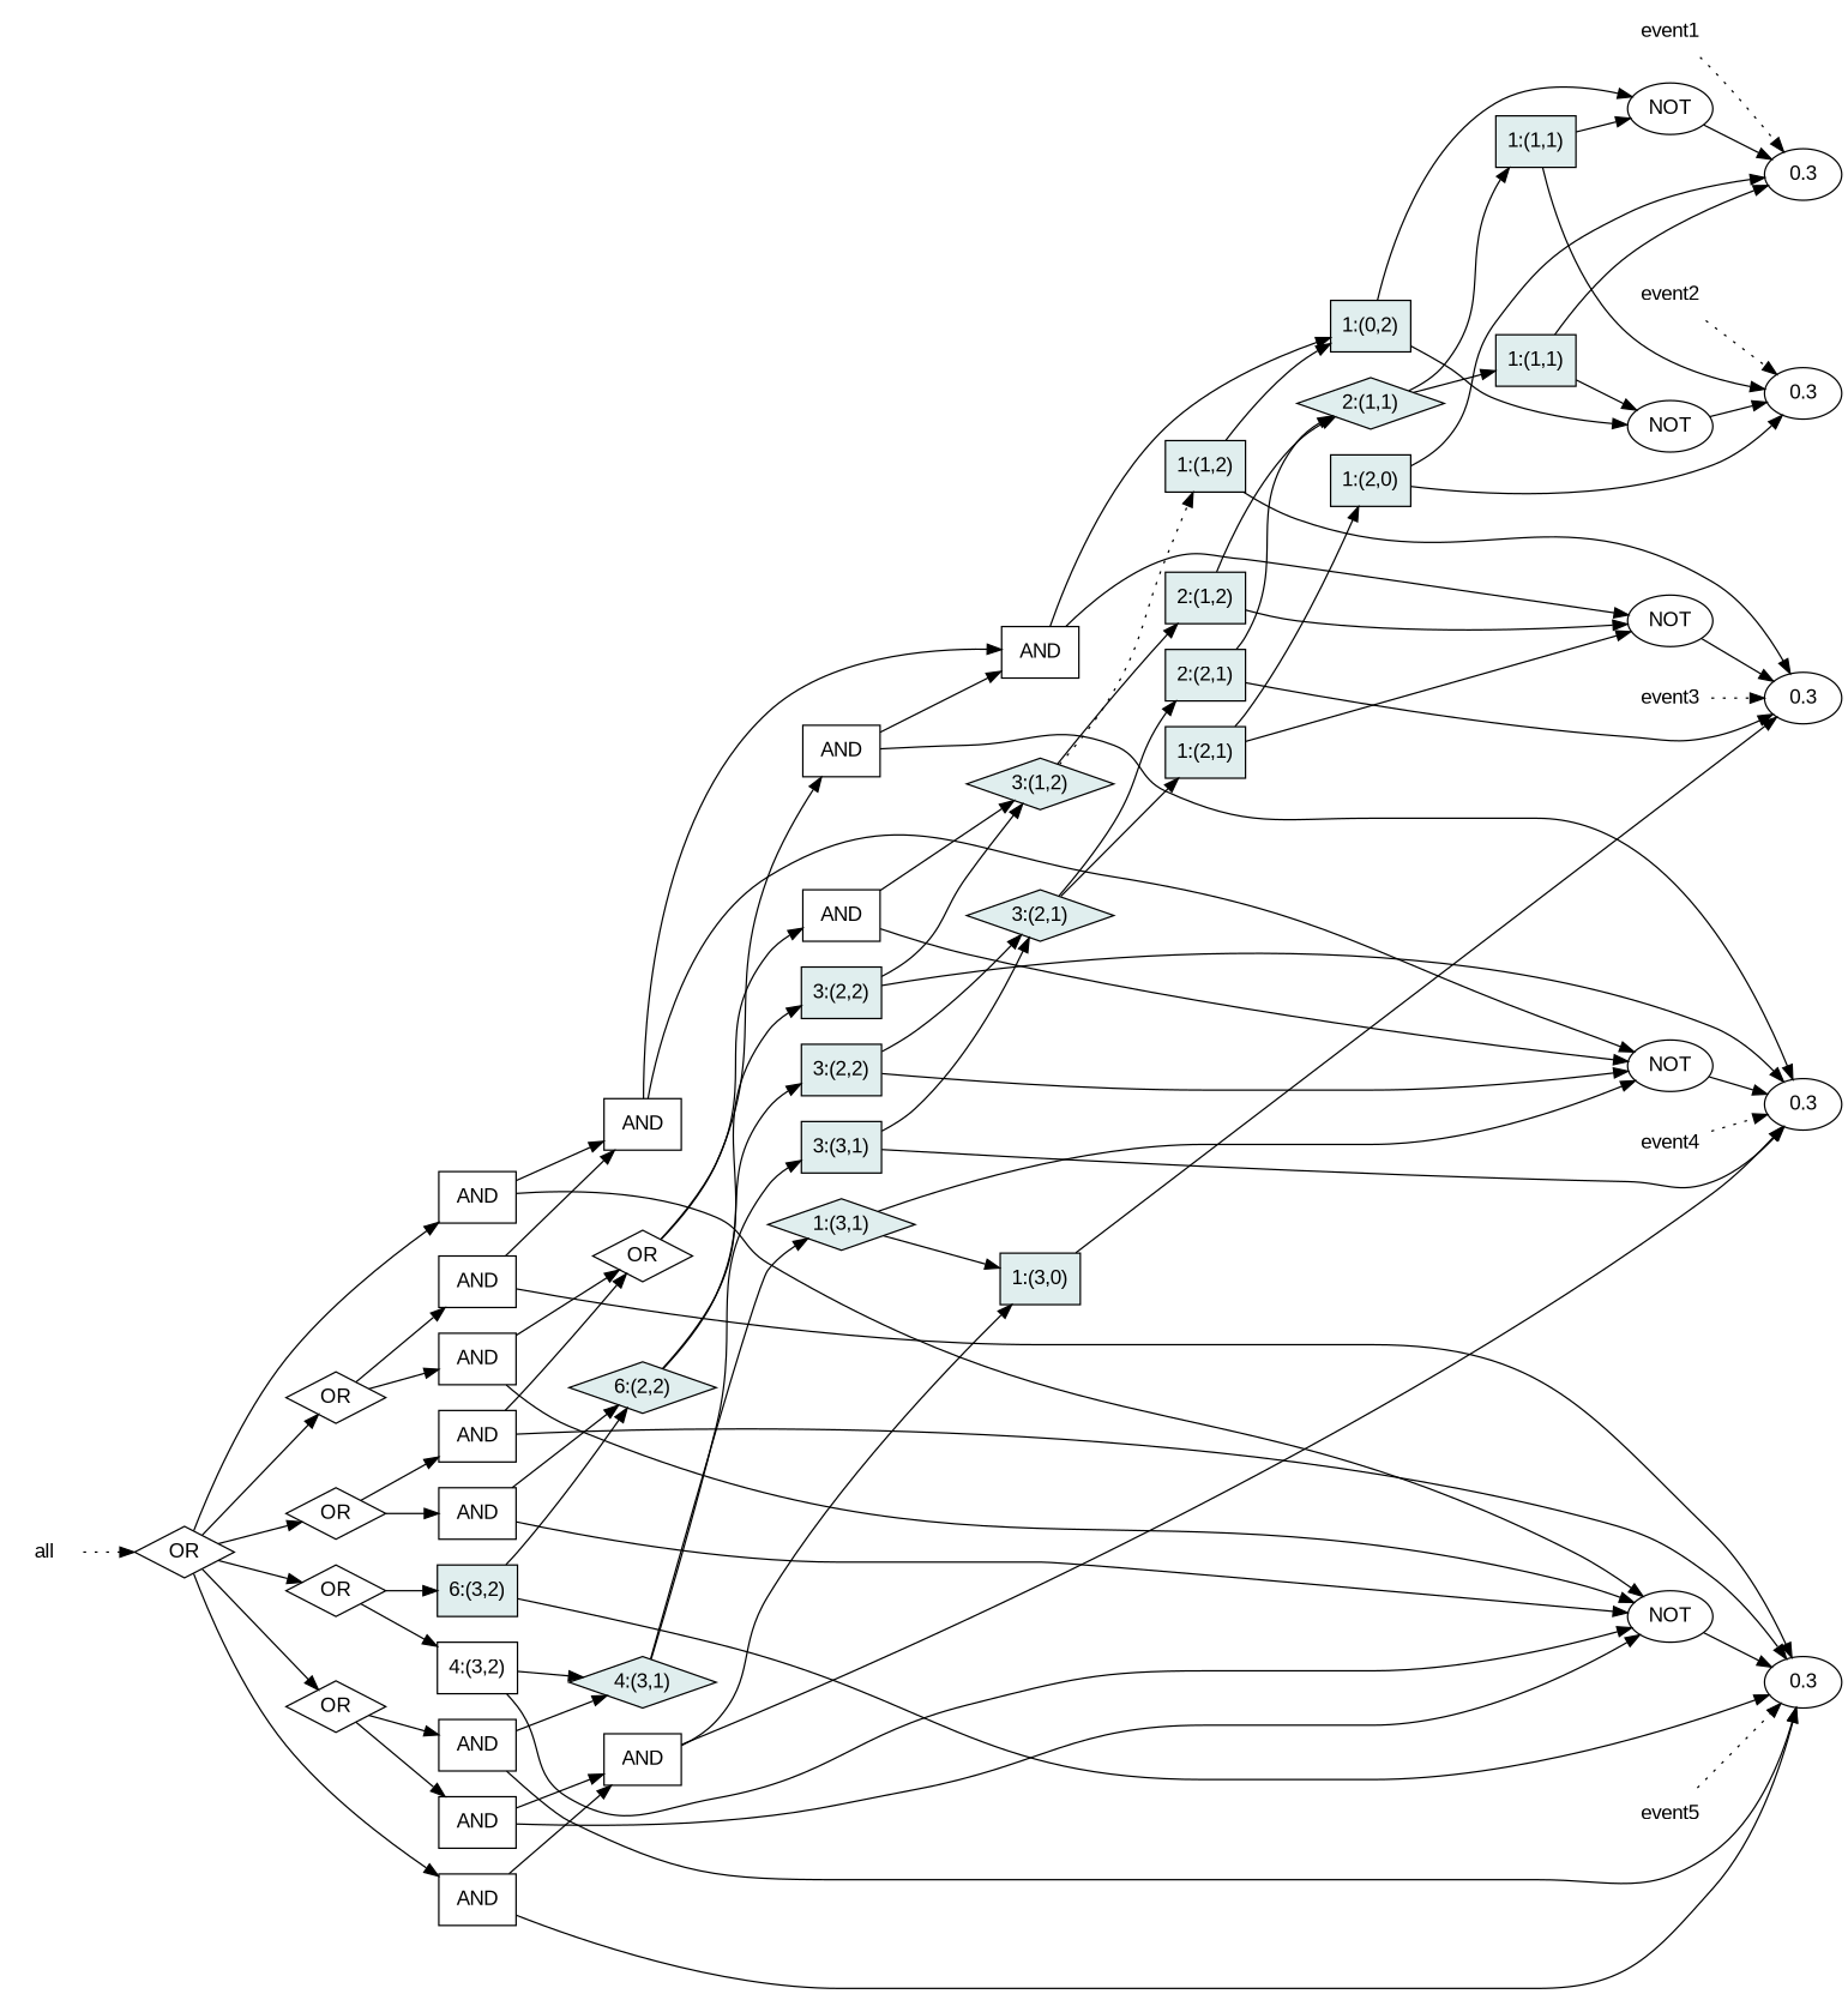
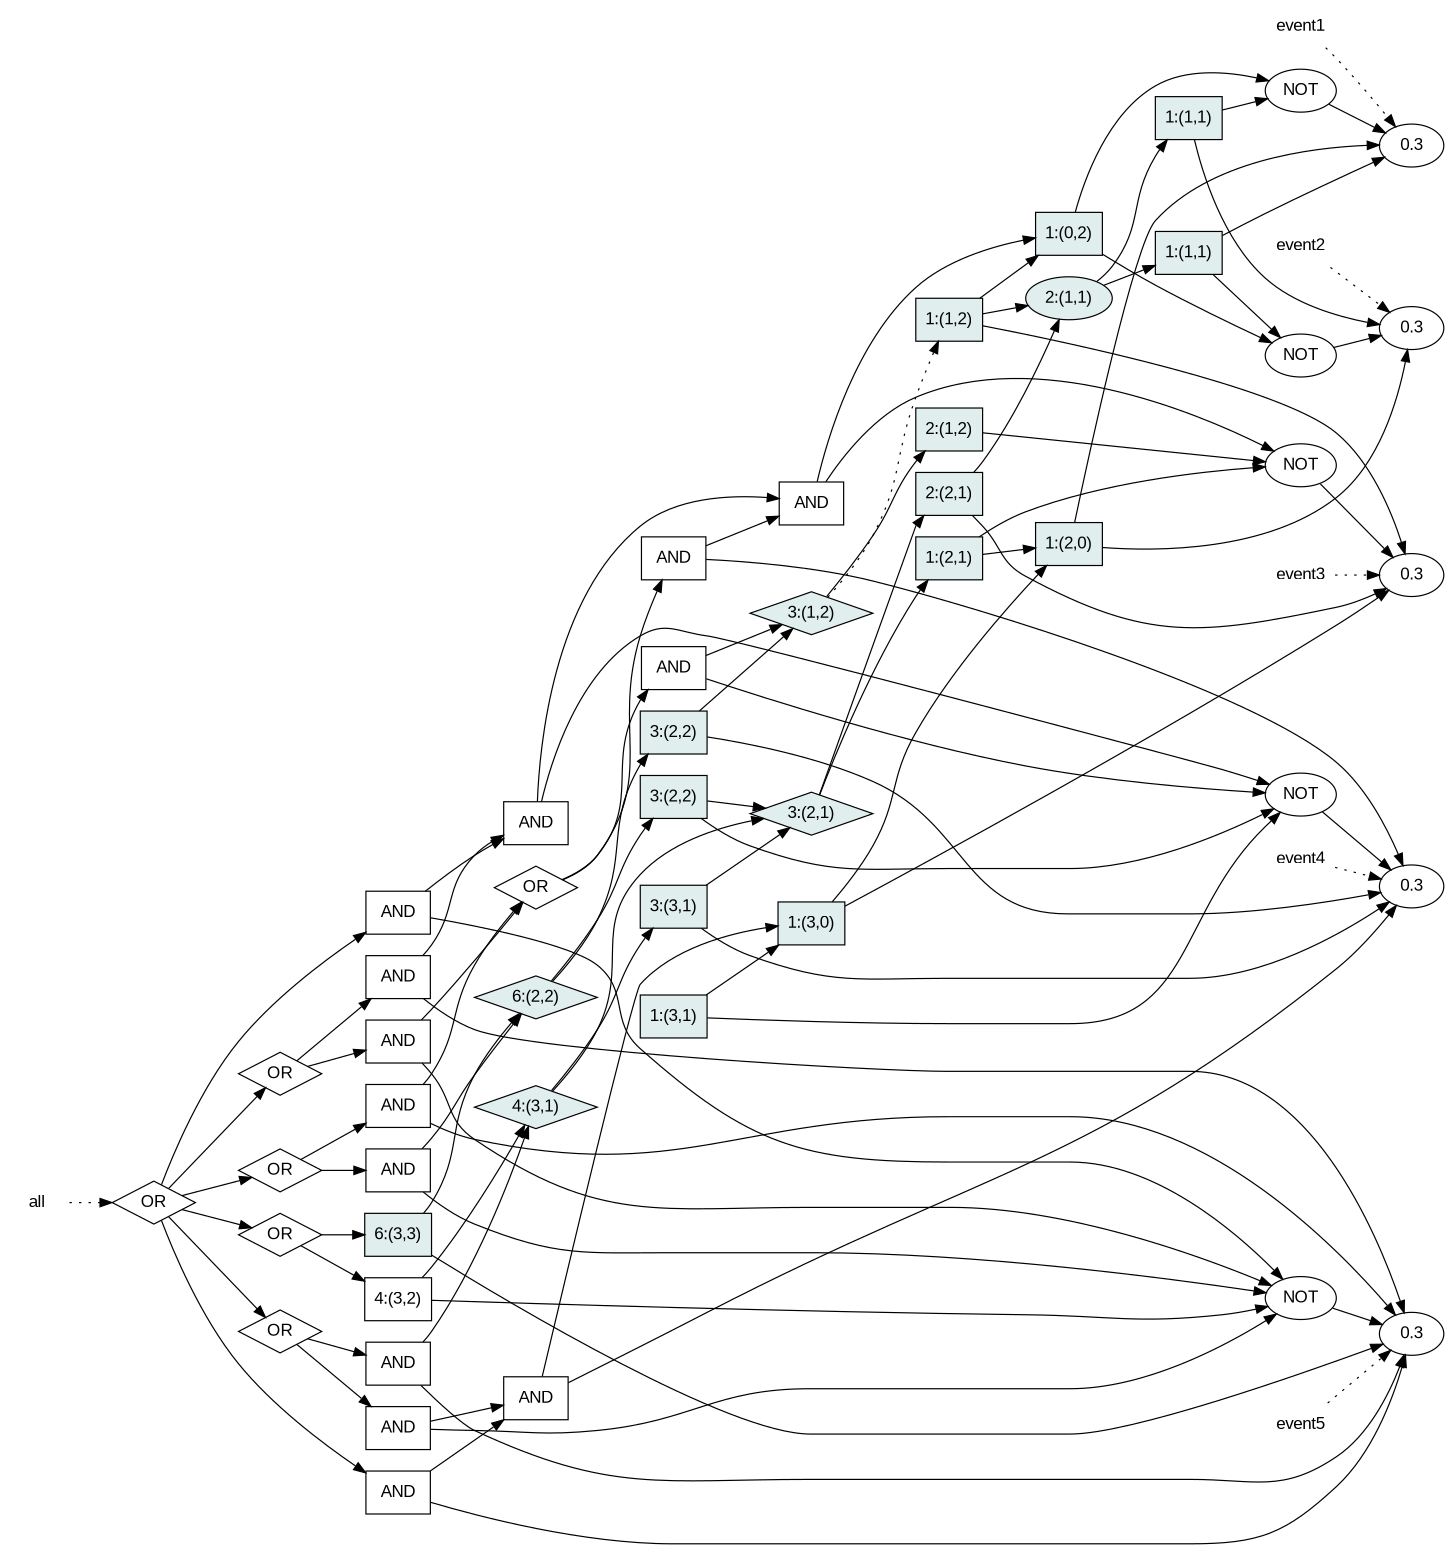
  digraph {
    fontname="Liberation Sans"
    rankdir=LR
    node [fillcolor=white fontname="Liberation Sans" shape=box style=filled]
    edge [fontname="Liberation Sans"]
    n1 [label=0.3 shape=ellipse]
    n2 [label=0.3 shape=ellipse]
    n3 [label=0.3 shape=ellipse]
    n4 [label=0.3 shape=ellipse]
    n5 [label=0.3 shape=ellipse]
    n6 [label=NOT fillcolor="" shape="" style=""]
    n7 [label=NOT fillcolor="" shape="" style=""]
    n8 [label=NOT fillcolor="" shape="" style=""]
    n9 [label=NOT fillcolor="" shape="" style=""]
    n10 [label=NOT fillcolor="" shape="" style=""]
    n11 [label=OR shape=diamond]
    n12 [label=OR shape=diamond]
    n13 [label=OR shape=diamond]
    n14 [label=OR shape=diamond]
    n15 [label=AND]
    n16 [label=AND]
    n17 [label=AND]
    n18 [label=AND]
    n19 [label=AND]
-   n20 [fillcolor=azure2 label="6:(3,2)"]
+   n20 [fillcolor=azure2 label="6:(3,3)"]
    n21 [label="4:(3,2)"]
    n22 [label=AND]
    n23 [label=AND]
    n24 [label=AND]
    n25 [label=AND]
    n26 [label=OR shape=diamond]
    n27 [fillcolor=azure2 label="6:(2,2)" shape=diamond]
    n28 [fillcolor=azure2 label="4:(3,1)" shape=diamond]
    n29 [label=AND]
    n30 [label=AND]
    n31 [label=AND]
    n32 [fillcolor=azure2 label="3:(2,2)"]
    n33 [fillcolor=azure2 label="3:(2,2)"]
    n34 [fillcolor=azure2 label="3:(3,1)"]
-   n35 [fillcolor=azure2 label="1:(3,1)" shape=diamond]
+   n35 [fillcolor=azure2 label="1:(3,1)"]
    n36 [label=AND]
    n37 [fillcolor=azure2 label="3:(1,2)" shape=diamond]
    n38 [fillcolor=azure2 label="3:(2,1)" shape=diamond]
    n39 [fillcolor=azure2 label="1:(3,0)"]
    n40 [fillcolor=azure2 label="1:(1,2)"]
    n41 [fillcolor=azure2 label="2:(1,2)"]
    n42 [fillcolor=azure2 label="2:(2,1)"]
    n43 [fillcolor=azure2 label="1:(2,1)"]
    n44 [fillcolor=azure2 label="1:(0,2)"]
-   n45 [fillcolor=azure2 label="2:(1,1)" shape=diamond]
+   n45 [fillcolor=azure2 label="2:(1,1)" shape=ellipse]
    n46 [fillcolor=azure2 label="1:(2,0)"]
    n47 [fillcolor=azure2 label="1:(1,1)"]
    n48 [fillcolor=azure2 label="1:(1,1)"]
    n49 [label=OR shape=diamond]
    n50 [label=event1 shape=plaintext fillcolor="" style=""]
    n51 [label=event3 shape=plaintext fillcolor="" style=""]
    n52 [label=event5 shape=plaintext fillcolor="" style=""]
    n53 [label=event4 shape=plaintext fillcolor="" style=""]
    n54 [label=all shape=plaintext fillcolor="" style=""]
    n55 [label=event2 shape=plaintext fillcolor="" style=""]
    subgraph sub_1 {
      rank=same
      n1
      n2
      n3
      n4
      n5
    }
    subgraph sub_2 {
      rank=same
      n6
      n7
      n8
      n9
      n10
    }
    subgraph sub_3 {
      rank=same
      n11
      n12
      n13
      n14
    }
    subgraph sub_4 {
      rank=same
      n15
      n16
      n17
      n18
      n19
      n20
      n21
      n22
      n23
      n24
    }
    subgraph sub_5 {
      rank=same
      n25
      n26
      n27
      n28
      n29
    }
    subgraph sub_6 {
      rank=same
      n30
      n31
      n32
      n33
      n34
      n35
    }
    subgraph sub_7 {
      rank=same
      n36
      n37
      n38
      n39
    }
    subgraph sub_8 {
      rank=same
      n40
      n41
      n42
      n43
    }
    subgraph sub_9 {
      rank=same
      n44
      n45
      n46
    }
    n1 -> n2 [style=invis]
    n2 -> n3 [style=invis]
    n3 -> n4 [style=invis]
    n4 -> n5 [style=invis]
    n6 -> n1
    n6 -> n7 [style=invis]
    n7 -> n2
    n7 -> n8 [style=invis]
    n8 -> n3
    n8 -> n9 [style=invis]
    n9 -> n4
    n9 -> n10 [style=invis]
    n10 -> n5
    n11 -> n12 [style=invis]
    n11 -> n16
    n11 -> n17
    n12 -> n13 [style=invis]
    n12 -> n18
    n12 -> n19
    n13 -> n14 [style=invis]
    n13 -> n20
    n13 -> n21
    n14 -> n22
    n14 -> n23
    n15 -> n10
    n15 -> n16 [style=invis]
    n15 -> n25
    n16 -> n5
    n16 -> n17 [style=invis]
    n16 -> n25
    n17 -> n10
    n17 -> n18 [style=invis]
    n17 -> n26
    n18 -> n5
    n18 -> n19 [style=invis]
    n18 -> n26
    n19 -> n10
    n19 -> n20 [style=invis]
    n19 -> n27
    n20 -> n5
    n20 -> n21 [style=invis]
    n20 -> n27
    n21 -> n10
    n21 -> n22 [style=invis]
    n21 -> n28
    n22 -> n5
    n22 -> n23 [style=invis]
    n22 -> n28
    n23 -> n10
    n23 -> n24 [style=invis]
    n23 -> n29
    n24 -> n5
    n24 -> n29
    n25 -> n9
    n25 -> n26 [style=invis]
    n25 -> n36
    n26 -> n27 [style=invis]
    n26 -> n30
    n26 -> n31
    n27 -> n28 [style=invis]
    n27 -> n32
    n27 -> n33
    n28 -> n29 [style=invis]
    n28 -> n34
-   n28 -> n35
+   n28 -> n38
    n29 -> n4
    n29 -> n39
    n30 -> n4
    n30 -> n31 [style=invis]
    n30 -> n36
    n31 -> n9
    n31 -> n32 [style=invis]
    n31 -> n37
    n32 -> n4
    n32 -> n33 [style=invis]
    n32 -> n37
    n33 -> n9
    n33 -> n34 [style=invis]
    n33 -> n38
    n34 -> n4
    n34 -> n35 [style=invis]
    n34 -> n38
    n35 -> n9
    n35 -> n39
    n36 -> n8
    n36 -> n37 [style=invis]
    n36 -> n44
    n37 -> n38 [style=invis]
    n37 -> n40 [style=dotted]
    n37 -> n41
    n38 -> n39 [style=invis]
    n38 -> n42
    n38 -> n43
    n39 -> n3
+   n39 -> n46
    n40 -> n3
    n40 -> n41 [style=invis]
    n40 -> n44
    n41 -> n8
    n41 -> n42 [style=invis]
-   n41 -> n45
+   n40 -> n45
    n42 -> n3
    n42 -> n43 [style=invis]
    n42 -> n45
    n43 -> n8
    n43 -> n46
    n44 -> n6
    n44 -> n7
    n44 -> n45 [style=invis]
    n45 -> n46 [style=invis]
    n45 -> n47
    n45 -> n48
    n46 -> n1
    n46 -> n2
    n47 -> n2
    n47 -> n6
    n48 -> n1
    n48 -> n7
    n49 -> n11
    n49 -> n12
    n49 -> n13
    n49 -> n14
    n49 -> n15
    n49 -> n24
    n50 -> n1 [style=dotted]
    n51 -> n3 [style=dotted]
    n52 -> n5 [style=dotted]
    n53 -> n4 [style=dotted]
    n54 -> n49 [style=dotted]
    n55 -> n2 [style=dotted]
  }
